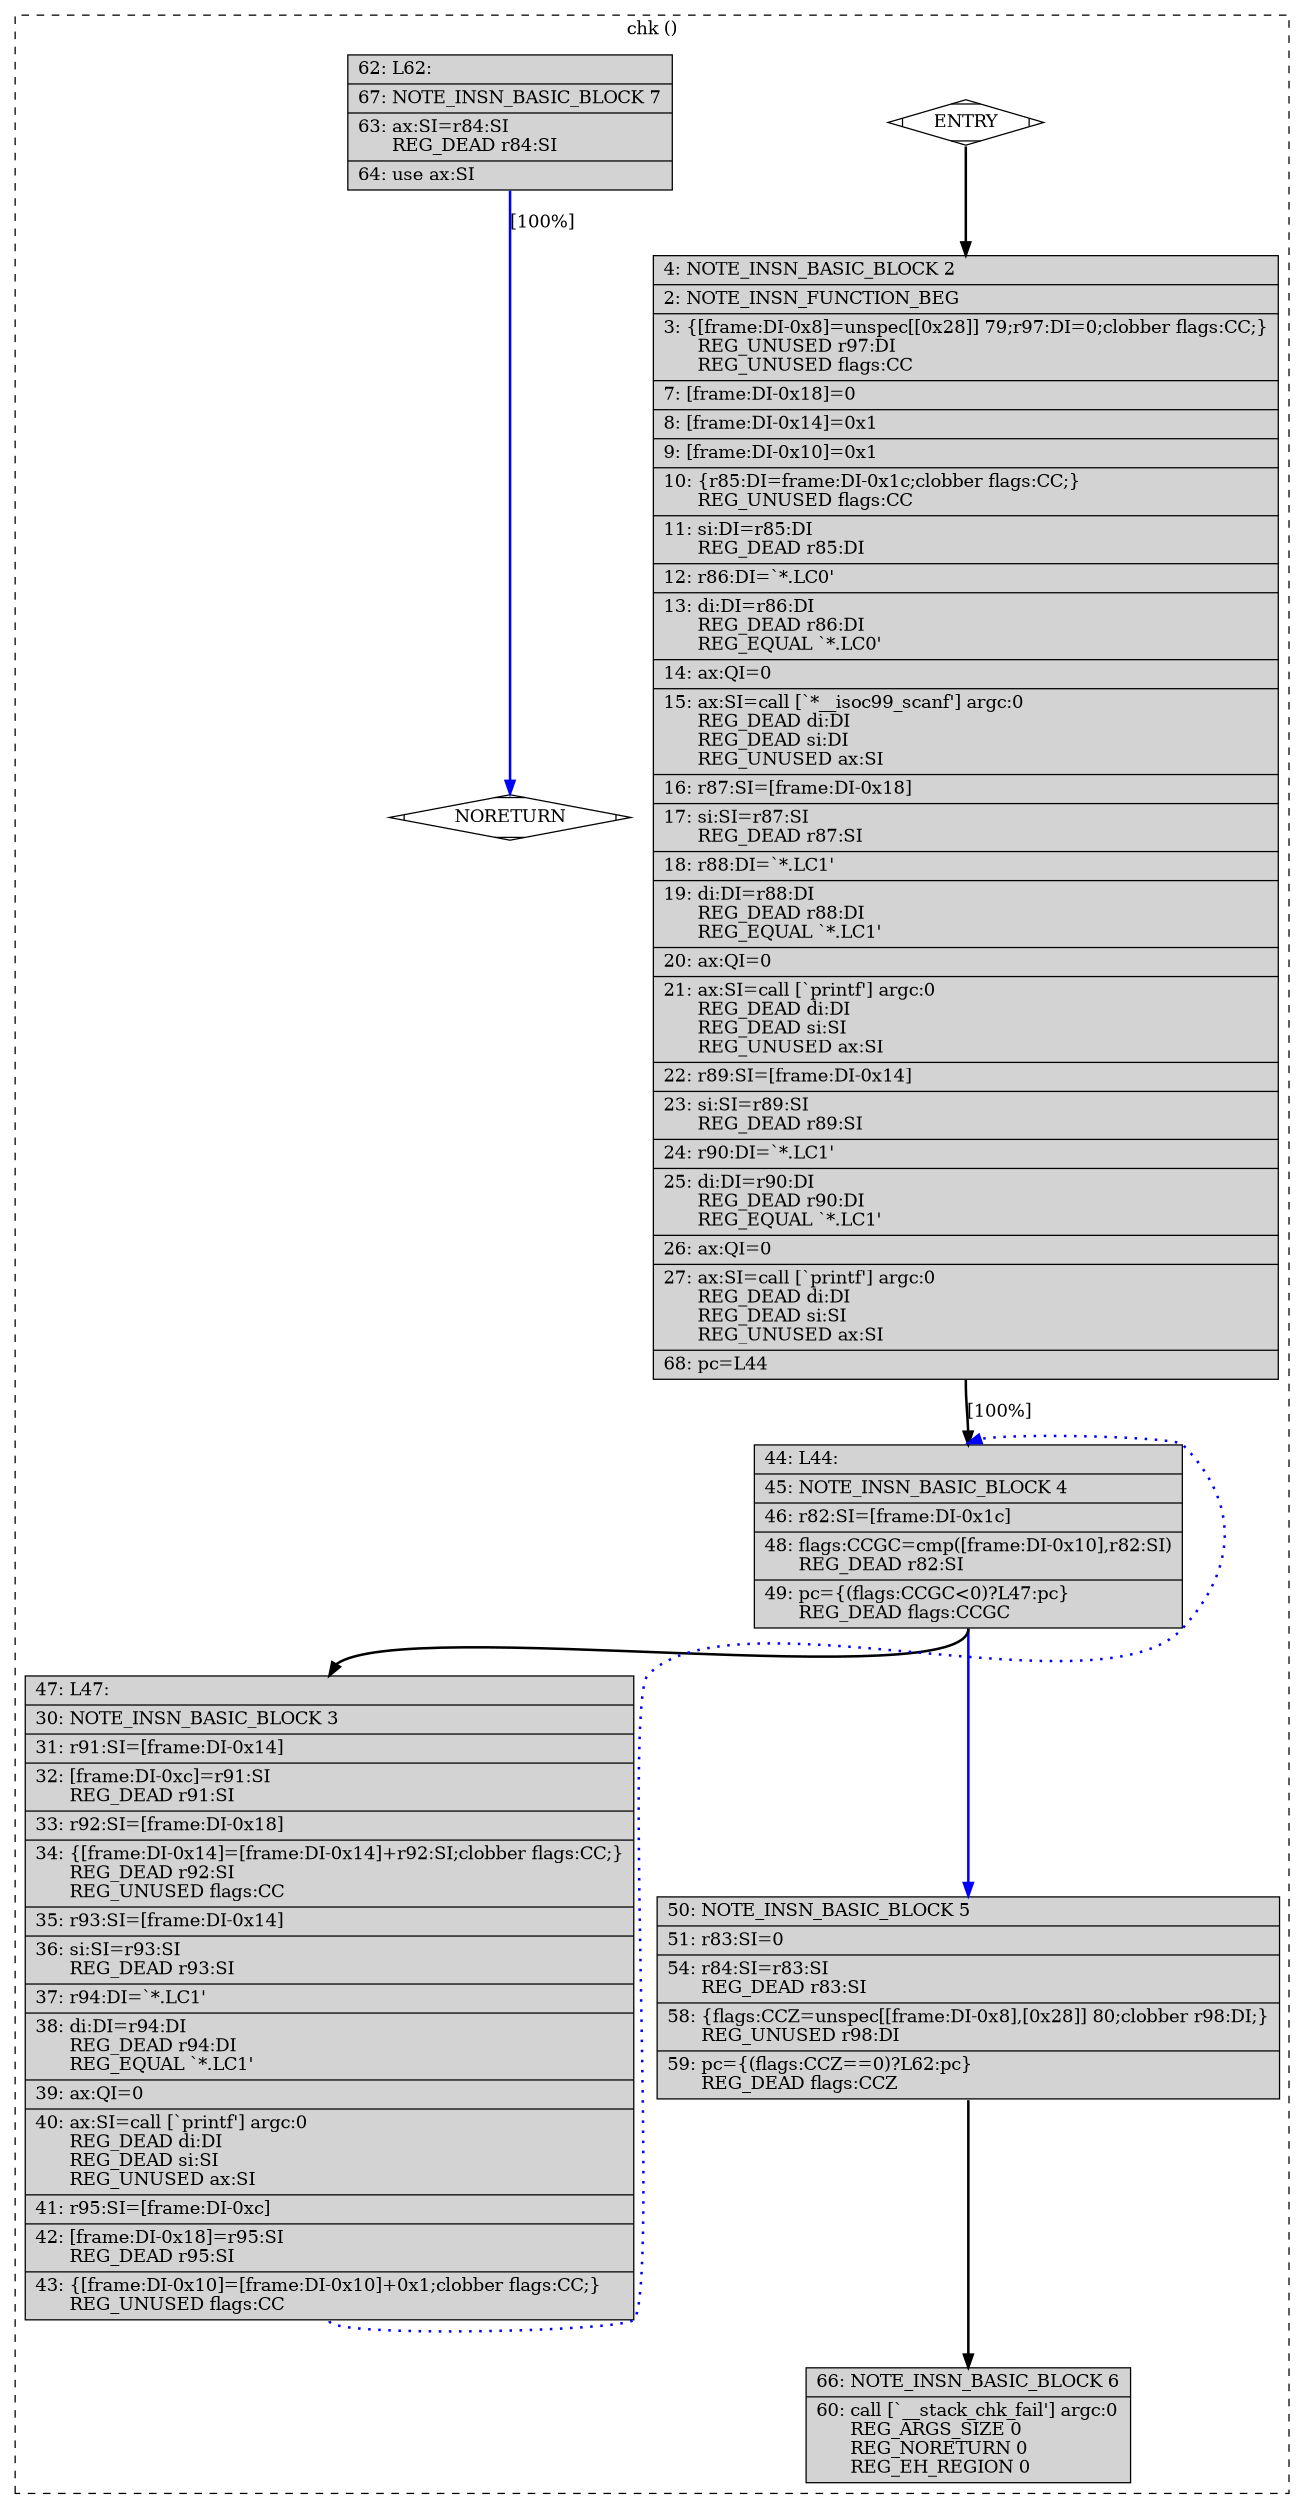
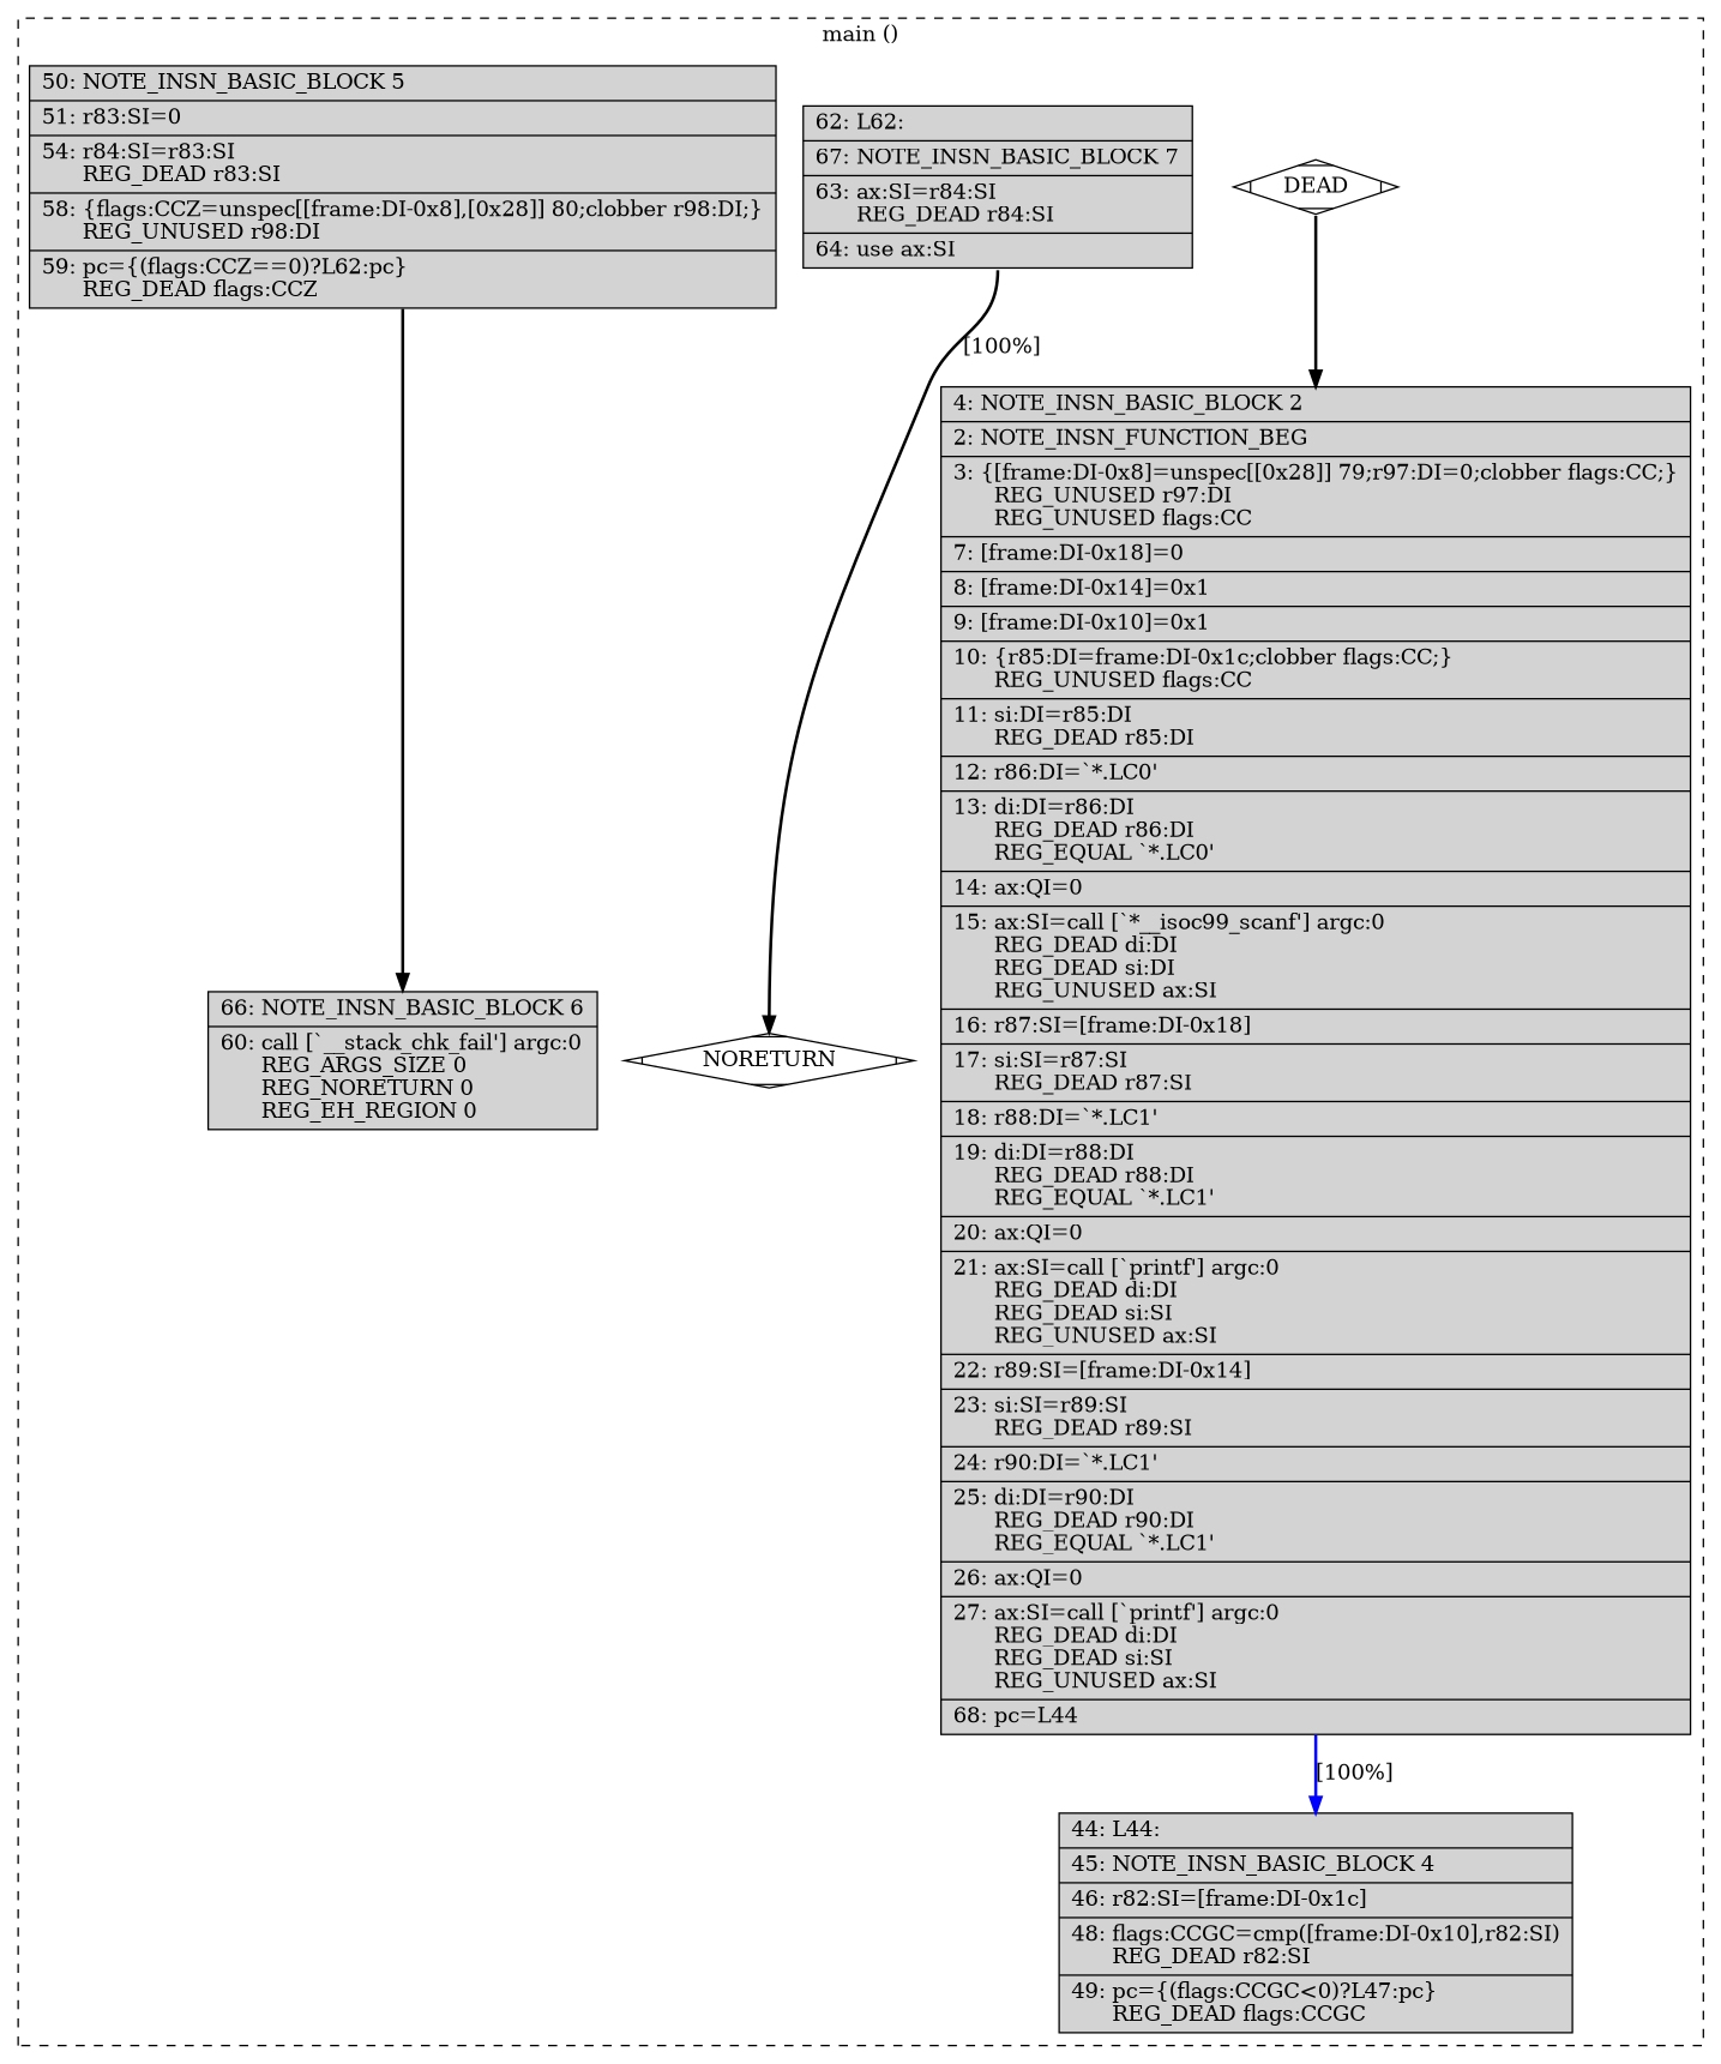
  digraph {
    node [fillcolor=lightgrey shape=record style=filled]
    edge [color=black constraint=true headport=n style="solid,bold" tailport=s weight=100]
-   n1 [fillcolor=white label=ENTRY shape=Mdiamond]
+   n1 [fillcolor=white label=DEAD shape=Mdiamond]
    n2 [label="{\ \ \ \ 4:\ NOTE_INSN_BASIC_BLOCK\ 2\l|\ \ \ \ 2:\ NOTE_INSN_FUNCTION_BEG\l|\ \ \ \ 3:\ \{[frame:DI-0x8]=unspec[[0x28]]\ 79;r97:DI=0;clobber\ flags:CC;\}\l\ \ \ \ \ \ REG_UNUSED\ r97:DI\l\ \ \ \ \ \ REG_UNUSED\ flags:CC\l|\ \ \ \ 7:\ [frame:DI-0x18]=0\l|\ \ \ \ 8:\ [frame:DI-0x14]=0x1\l|\ \ \ \ 9:\ [frame:DI-0x10]=0x1\l|\ \ \ 10:\ \{r85:DI=frame:DI-0x1c;clobber\ flags:CC;\}\l\ \ \ \ \ \ REG_UNUSED\ flags:CC\l|\ \ \ 11:\ si:DI=r85:DI\l\ \ \ \ \ \ REG_DEAD\ r85:DI\l|\ \ \ 12:\ r86:DI=`*.LC0'\l|\ \ \ 13:\ di:DI=r86:DI\l\ \ \ \ \ \ REG_DEAD\ r86:DI\l\ \ \ \ \ \ REG_EQUAL\ `*.LC0'\l|\ \ \ 14:\ ax:QI=0\l|\ \ \ 15:\ ax:SI=call\ [`*__isoc99_scanf']\ argc:0\l\ \ \ \ \ \ REG_DEAD\ di:DI\l\ \ \ \ \ \ REG_DEAD\ si:DI\l\ \ \ \ \ \ REG_UNUSED\ ax:SI\l|\ \ \ 16:\ r87:SI=[frame:DI-0x18]\l|\ \ \ 17:\ si:SI=r87:SI\l\ \ \ \ \ \ REG_DEAD\ r87:SI\l|\ \ \ 18:\ r88:DI=`*.LC1'\l|\ \ \ 19:\ di:DI=r88:DI\l\ \ \ \ \ \ REG_DEAD\ r88:DI\l\ \ \ \ \ \ REG_EQUAL\ `*.LC1'\l|\ \ \ 20:\ ax:QI=0\l|\ \ \ 21:\ ax:SI=call\ [`printf']\ argc:0\l\ \ \ \ \ \ REG_DEAD\ di:DI\l\ \ \ \ \ \ REG_DEAD\ si:SI\l\ \ \ \ \ \ REG_UNUSED\ ax:SI\l|\ \ \ 22:\ r89:SI=[frame:DI-0x14]\l|\ \ \ 23:\ si:SI=r89:SI\l\ \ \ \ \ \ REG_DEAD\ r89:SI\l|\ \ \ 24:\ r90:DI=`*.LC1'\l|\ \ \ 25:\ di:DI=r90:DI\l\ \ \ \ \ \ REG_DEAD\ r90:DI\l\ \ \ \ \ \ REG_EQUAL\ `*.LC1'\l|\ \ \ 26:\ ax:QI=0\l|\ \ \ 27:\ ax:SI=call\ [`printf']\ argc:0\l\ \ \ \ \ \ REG_DEAD\ di:DI\l\ \ \ \ \ \ REG_DEAD\ si:SI\l\ \ \ \ \ \ REG_UNUSED\ ax:SI\l|\ \ \ 68:\ pc=L44\l}"]
    n3 [fillcolor=white label=NORETURN shape=Mdiamond]
    n4 [label="{\ \ \ 44:\ L44:\l|\ \ \ 45:\ NOTE_INSN_BASIC_BLOCK\ 4\l|\ \ \ 46:\ r82:SI=[frame:DI-0x1c]\l|\ \ \ 48:\ flags:CCGC=cmp([frame:DI-0x10],r82:SI)\l\ \ \ \ \ \ REG_DEAD\ r82:SI\l|\ \ \ 49:\ pc=\{(flags:CCGC\<0)?L47:pc\}\l\ \ \ \ \ \ REG_DEAD\ flags:CCGC\l}"]
    n5 [label="{\ \ \ 50:\ NOTE_INSN_BASIC_BLOCK\ 5\l|\ \ \ 51:\ r83:SI=0\l|\ \ \ 54:\ r84:SI=r83:SI\l\ \ \ \ \ \ REG_DEAD\ r83:SI\l|\ \ \ 58:\ \{flags:CCZ=unspec[[frame:DI-0x8],[0x28]]\ 80;clobber\ r98:DI;\}\l\ \ \ \ \ \ REG_UNUSED\ r98:DI\l|\ \ \ 59:\ pc=\{(flags:CCZ==0)?L62:pc\}\l\ \ \ \ \ \ REG_DEAD\ flags:CCZ\l}"]
-   n6 [label="{\ \ \ 47:\ L47:\l|\ \ \ 30:\ NOTE_INSN_BASIC_BLOCK\ 3\l|\ \ \ 31:\ r91:SI=[frame:DI-0x14]\l|\ \ \ 32:\ [frame:DI-0xc]=r91:SI\l\ \ \ \ \ \ REG_DEAD\ r91:SI\l|\ \ \ 33:\ r92:SI=[frame:DI-0x18]\l|\ \ \ 34:\ \{[frame:DI-0x14]=[frame:DI-0x14]+r92:SI;clobber\ flags:CC;\}\l\ \ \ \ \ \ REG_DEAD\ r92:SI\l\ \ \ \ \ \ REG_UNUSED\ flags:CC\l|\ \ \ 35:\ r93:SI=[frame:DI-0x14]\l|\ \ \ 36:\ si:SI=r93:SI\l\ \ \ \ \ \ REG_DEAD\ r93:SI\l|\ \ \ 37:\ r94:DI=`*.LC1'\l|\ \ \ 38:\ di:DI=r94:DI\l\ \ \ \ \ \ REG_DEAD\ r94:DI\l\ \ \ \ \ \ REG_EQUAL\ `*.LC1'\l|\ \ \ 39:\ ax:QI=0\l|\ \ \ 40:\ ax:SI=call\ [`printf']\ argc:0\l\ \ \ \ \ \ REG_DEAD\ di:DI\l\ \ \ \ \ \ REG_DEAD\ si:SI\l\ \ \ \ \ \ REG_UNUSED\ ax:SI\l|\ \ \ 41:\ r95:SI=[frame:DI-0xc]\l|\ \ \ 42:\ [frame:DI-0x18]=r95:SI\l\ \ \ \ \ \ REG_DEAD\ r95:SI\l|\ \ \ 43:\ \{[frame:DI-0x10]=[frame:DI-0x10]+0x1;clobber\ flags:CC;\}\l\ \ \ \ \ \ REG_UNUSED\ flags:CC\l}"]
    n7 [label="{\ \ \ 66:\ NOTE_INSN_BASIC_BLOCK\ 6\l|\ \ \ 60:\ call\ [`__stack_chk_fail']\ argc:0\l\ \ \ \ \ \ REG_ARGS_SIZE\ 0\l\ \ \ \ \ \ REG_NORETURN\ 0\l\ \ \ \ \ \ REG_EH_REGION\ 0\l}"]
    n8 [label="{\ \ \ 62:\ L62:\l|\ \ \ 67:\ NOTE_INSN_BASIC_BLOCK\ 7\l|\ \ \ 63:\ ax:SI=r84:SI\l\ \ \ \ \ \ REG_DEAD\ r84:SI\l|\ \ \ 64:\ use\ ax:SI\l}"]
    subgraph cluster_1 {
      color=black
-     label="chk ()"
+     label="main ()"
      style=dashed
      n1
      n2
      n3
      n4
      n5
-     n6
      n7
      n8
    }
    n1 -> n2
    n1 -> n3 [style=invis color="" weight=""]
-   n2 -> n4 [label="[100%]" weight=10]
-   n4 -> n5 [color=blue]
-   n4 -> n6 [weight=10]
+   n2 -> n4 [color=blue label="[100%]" weight=10]
    n5 -> n7
-   n6 -> n4 [color=blue constraint=false style="dotted,bold" weight=10]
-   n8 -> n3 [color=blue label="[100%]"]
+   n8 -> n3 [label="[100%]"]
  }
